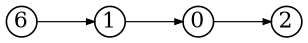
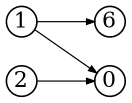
  digraph {
    rankdir=LR
    node [fixedsize=true shape=circle]
    edge [arrowsize=0.5 penwidth=0.75]
    n1 [label=6 width=.26]
    1 [width=.26]
    0 [width=.26]
    2 [width=.26]
-   n1 -> 1
+   1 -> n1
    1 -> 0
-   0 -> 2
+   2 -> 0
  }
